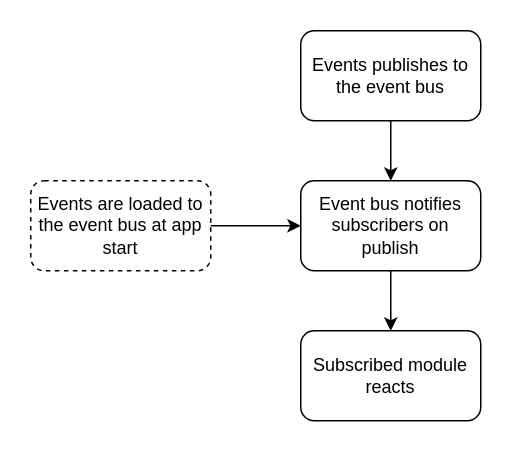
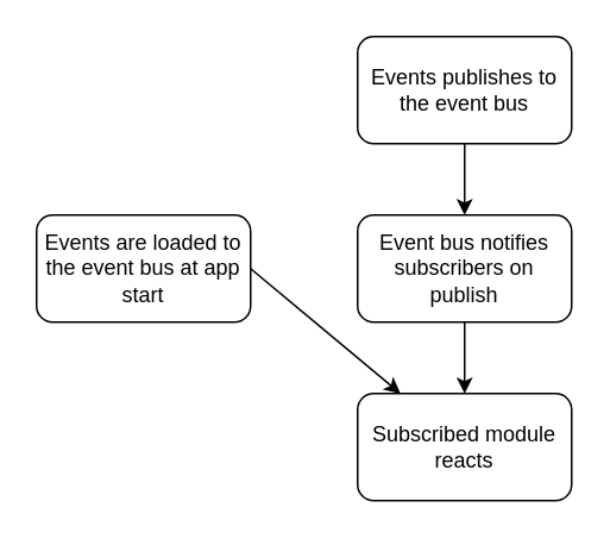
  <mxCell id="0" />
  <mxCell id="1" parent="0" />
  <mxCell id="2" value="Subscribed module reacts" style="rounded=1;whiteSpace=wrap;html=1;" vertex="1" parent="1"><mxGeometry x="200" y="220" width="120" height="60" as="geometry" /></mxCell>
  <mxCell id="3" value="Event bus notifies subscribers on publish" style="rounded=1;whiteSpace=wrap;html=1;" vertex="1" parent="1"><mxGeometry x="200" y="120" width="120" height="60" as="geometry" /></mxCell>
- <mxCell id="4" value="Events are loaded to the event bus at app start" style="rounded=1;whiteSpace=wrap;html=1;dashed=1;" vertex="1" parent="1"><mxGeometry x="20" y="120" width="120" height="60" as="geometry" /></mxCell>
- <mxCell id="5" value="" style="endArrow=classic;html=1;entryX=0;entryY=0.5;entryDx=0;entryDy=0;exitX=1;exitY=0.5;exitDx=0;exitDy=0;" edge="1" parent="1" source="4" target="3"><mxGeometry width="50" height="50" relative="1" as="geometry"><mxPoint x="100" y="150" as="sourcePoint" /><mxPoint x="190" y="150" as="targetPoint" /></mxGeometry></mxCell>
+ <mxCell id="4" value="Events are loaded to the event bus at app start" style="rounded=1;whiteSpace=wrap;html=1;" vertex="1" parent="1"><mxGeometry x="20" y="120" width="120" height="60" as="geometry" /></mxCell>
+ <mxCell id="5" value="" style="endArrow=classic;html=1;exitX=1;exitY=0.5;exitDx=0;exitDy=0;" edge="1" parent="1" source="4" target="2"><mxGeometry width="50" height="50" relative="1" as="geometry"><mxPoint x="100" y="150" as="sourcePoint" /><mxPoint x="190" y="150" as="targetPoint" /></mxGeometry></mxCell>
  <mxCell id="6" value="Events publishes to the event bus" style="rounded=1;whiteSpace=wrap;html=1;" vertex="1" parent="1"><mxGeometry x="200" y="20" width="120" height="60" as="geometry" /></mxCell>
  <mxCell id="7" value="" style="endArrow=classic;html=1;entryX=0.5;entryY=0;entryDx=0;entryDy=0;" edge="1" parent="1" target="3"><mxGeometry width="50" height="50" relative="1" as="geometry"><mxPoint x="260" y="80" as="sourcePoint" /><mxPoint x="310" y="20" as="targetPoint" /></mxGeometry></mxCell>
  <mxCell id="8" value="" style="endArrow=classic;html=1;" edge="1" parent="1"><mxGeometry width="50" height="50" relative="1" as="geometry"><mxPoint x="260" y="180" as="sourcePoint" /><mxPoint x="260" y="220" as="targetPoint" /><Array as="points"><mxPoint x="260" y="200" /></Array></mxGeometry></mxCell>
